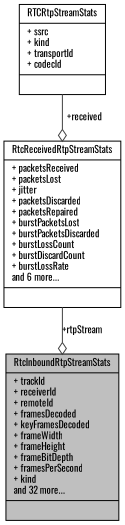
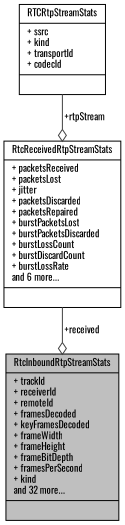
  digraph {
    fontname=Oswald
    node [color=black fillcolor=white fontname=Oswald fontsize=10 shape=record style=filled]
    edge [arrowhead=odiamond color=grey25 fontname=Oswald fontsize=10 labelfontname=Helvetica labelfontsize=10 style=solid]
    n1 [fillcolor=grey75 fontcolor=black height=0.2 label="{RtcInboundRtpStreamStats\n|+ trackId\l+ receiverId\l+ remoteId\l+ framesDecoded\l+ keyFramesDecoded\l+ frameWidth\l+ frameHeight\l+ frameBitDepth\l+ framesPerSecond\l+ kind\land 32 more...\l|}" width=0.4]
    n2 [height=0.2 label="{RtcReceivedRtpStreamStats\n|+ packetsReceived\l+ packetsLost\l+ jitter\l+ packetsDiscarded\l+ packetsRepaired\l+ burstPacketsLost\l+ burstPacketsDiscarded\l+ burstLossCount\l+ burstDiscardCount\l+ burstLossRate\land 6 more...\l|}" width=0.4]
    n3 [height=0.2 label="{RTCRtpStreamStats\n|+ ssrc\l+ kind\l+ transportId\l+ codecId\l|}" width=0.4]
-   n2 -> n1 [label=" +rtpStream"]
-   n3 -> n2 [label=" +received"]
+   n2 -> n1 [label=" +received"]
+   n3 -> n2 [label=" +rtpStream"]
  }
